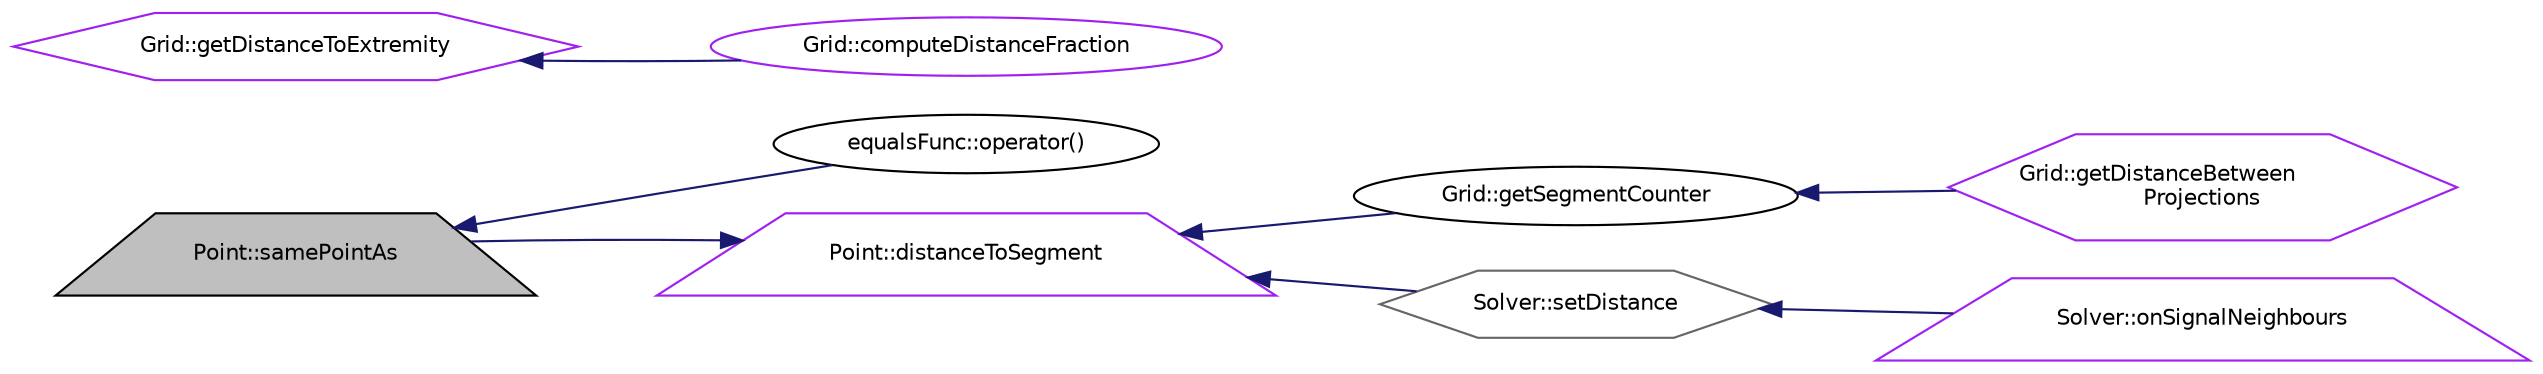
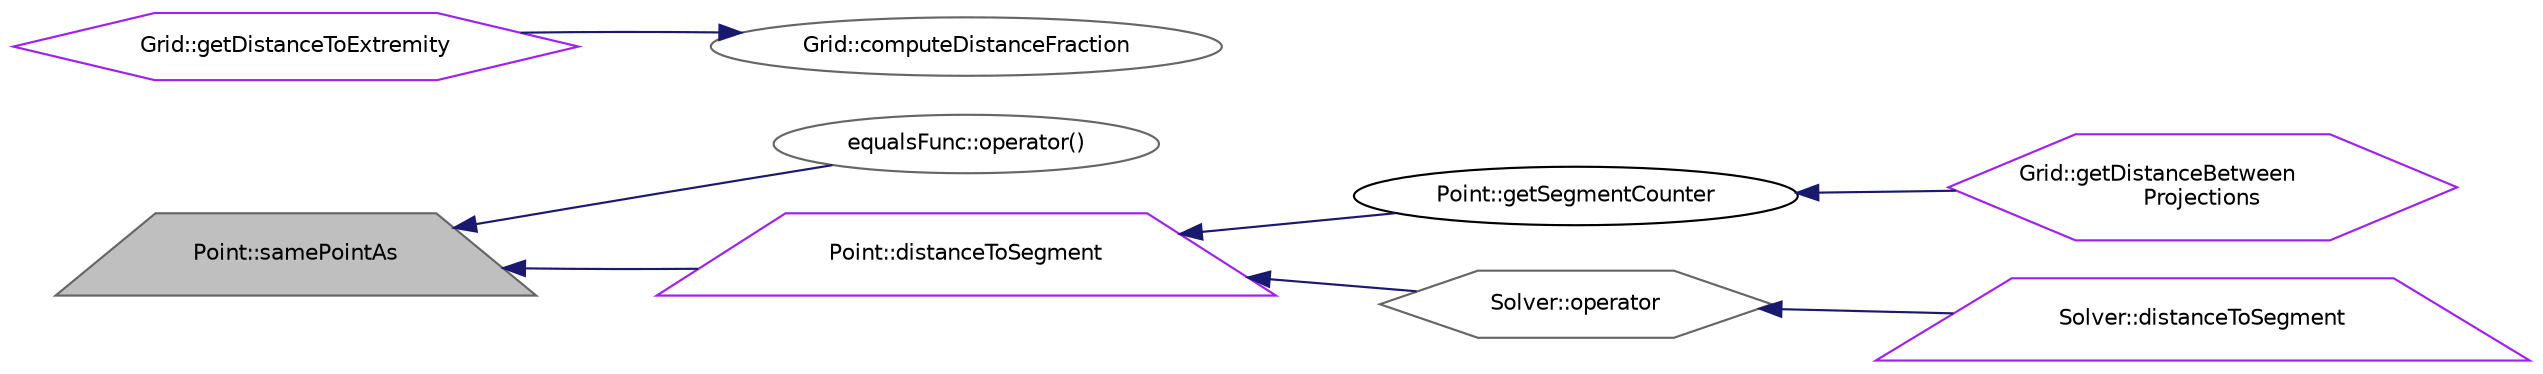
  digraph {
    rankdir=LR
    node [color=purple fontname=Helvetica fontsize=10 shape=trapezium]
    edge [color=midnightblue dir=back fontname=Helvetica fontsize=10 labelfontname=Helvetica labelfontsize=10 style=solid]
-   n1 [color=black fillcolor=grey75 fontcolor=black height=0.2 label="Point::samePointAs" style=filled width=0.4]
-   n2 [color=black height=0.2 label="equalsFunc::operator()" shape=ellipse width=0.4]
+   n1 [color=gray40 fillcolor=grey75 fontcolor=black height=0.2 label="Point::samePointAs" style=filled width=0.4]
+   n2 [color=gray40 height=0.2 label="equalsFunc::operator()" shape=ellipse width=0.4]
    n3 [height=0.2 label="Point::distanceToSegment" width=0.4]
-   n4 [color=black height=0.2 label="Grid::getSegmentCounter" shape=ellipse width=0.4]
-   n5 [color=gray40 height=0.2 label="Solver::setDistance" shape=hexagon width=0.4]
+   n4 [color=black height=0.2 label="Point::getSegmentCounter" shape=ellipse width=0.4]
+   n5 [color=gray40 height=0.2 label="Solver::operator" shape=hexagon width=0.4]
    n6 [height=0.2 label="Grid::getDistanceToExtremity" shape=hexagon width=0.4]
-   n7 [height=0.2 label="Grid::computeDistanceFraction" shape=ellipse width=0.4]
+   n7 [color=gray40 height=0.2 label="Grid::computeDistanceFraction" shape=ellipse width=0.4]
    n8 [height=0.2 label="Grid::getDistanceBetween\lProjections" shape=hexagon width=0.4]
-   n9 [height=0.2 label="Solver::onSignalNeighbours" width=0.4]
+   n9 [height=0.2 label="Solver::distanceToSegment" width=0.4]
    n1 -> n2
-   n3 -> n1
+   n1 -> n3
    n3 -> n4
    n3 -> n5
    n4 -> n8
    n5 -> n9
-   n6 -> n7
+   n7 -> n6
  }
